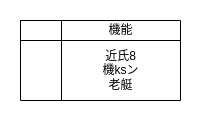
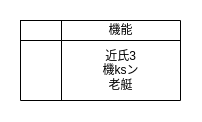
  <mxCell id="0" />
  <mxCell id="1" parent="0" />
  <mxCell id="2" value="" style="shape=table;startSize=0;container=1;collapsible=0;childLayout=tableLayout;" parent="1" vertex="1"><mxGeometry x="20" y="20" width="160" height="80" as="geometry" /></mxCell>
  <mxCell id="3" value="" style="shape=tableRow;horizontal=0;startSize=0;swimlaneHead=0;swimlaneBody=0;top=0;left=0;bottom=0;right=0;collapsible=0;dropTarget=0;fillColor=none;points=[[0,0.5],[1,0.5]];portConstraint=eastwest;" parent="2" vertex="1"><mxGeometry width="160" height="20" as="geometry" /></mxCell>
  <mxCell id="4" value="" style="shape=partialRectangle;html=1;whiteSpace=wrap;connectable=0;overflow=hidden;fillColor=none;top=0;left=0;bottom=0;right=0;pointerEvents=1;" parent="3" vertex="1"><mxGeometry width="41" height="20" as="geometry"><mxRectangle width="41" height="20" as="alternateBounds" /></mxGeometry></mxCell>
  <mxCell id="5" value="機能" style="shape=partialRectangle;html=1;whiteSpace=wrap;connectable=0;overflow=hidden;fillColor=none;top=0;left=0;bottom=0;right=0;pointerEvents=1;" parent="3" vertex="1"><mxGeometry x="41" width="119" height="20" as="geometry"><mxRectangle width="119" height="20" as="alternateBounds" /></mxGeometry></mxCell>
  <mxCell id="6" value="" style="shape=tableRow;horizontal=0;startSize=0;swimlaneHead=0;swimlaneBody=0;top=0;left=0;bottom=0;right=0;collapsible=0;dropTarget=0;fillColor=none;points=[[0,0.5],[1,0.5]];portConstraint=eastwest;" parent="2" vertex="1"><mxGeometry y="20" width="160" height="60" as="geometry" /></mxCell>
  <mxCell id="7" value="" style="shape=partialRectangle;html=1;whiteSpace=wrap;connectable=0;overflow=hidden;fillColor=none;top=0;left=0;bottom=0;right=0;pointerEvents=1;" parent="6" vertex="1"><mxGeometry width="41" height="60" as="geometry"><mxRectangle width="41" height="60" as="alternateBounds" /></mxGeometry></mxCell>
- <mxCell id="8" value="近氏8&lt;br&gt;機ksン&lt;br&gt;老艇" style="shape=partialRectangle;html=1;whiteSpace=wrap;connectable=0;overflow=hidden;fillColor=none;top=0;left=0;bottom=0;right=0;pointerEvents=1;" parent="6" vertex="1"><mxGeometry x="41" width="119" height="60" as="geometry"><mxRectangle width="119" height="60" as="alternateBounds" /></mxGeometry></mxCell>
+ <mxCell id="8" value="近氏3&lt;br&gt;機ksン&lt;br&gt;老艇" style="shape=partialRectangle;html=1;whiteSpace=wrap;connectable=0;overflow=hidden;fillColor=none;top=0;left=0;bottom=0;right=0;pointerEvents=1;" parent="6" vertex="1"><mxGeometry x="41" width="119" height="60" as="geometry"><mxRectangle width="119" height="60" as="alternateBounds" /></mxGeometry></mxCell>
